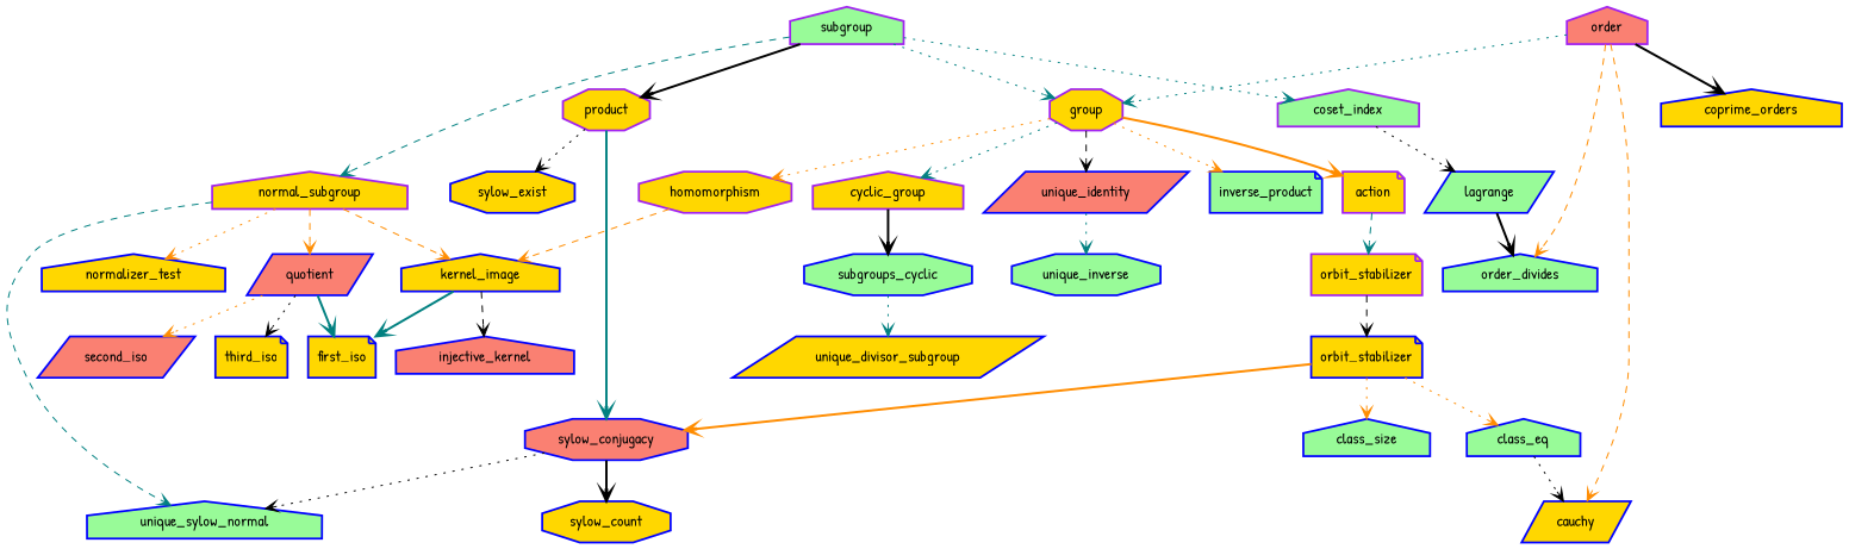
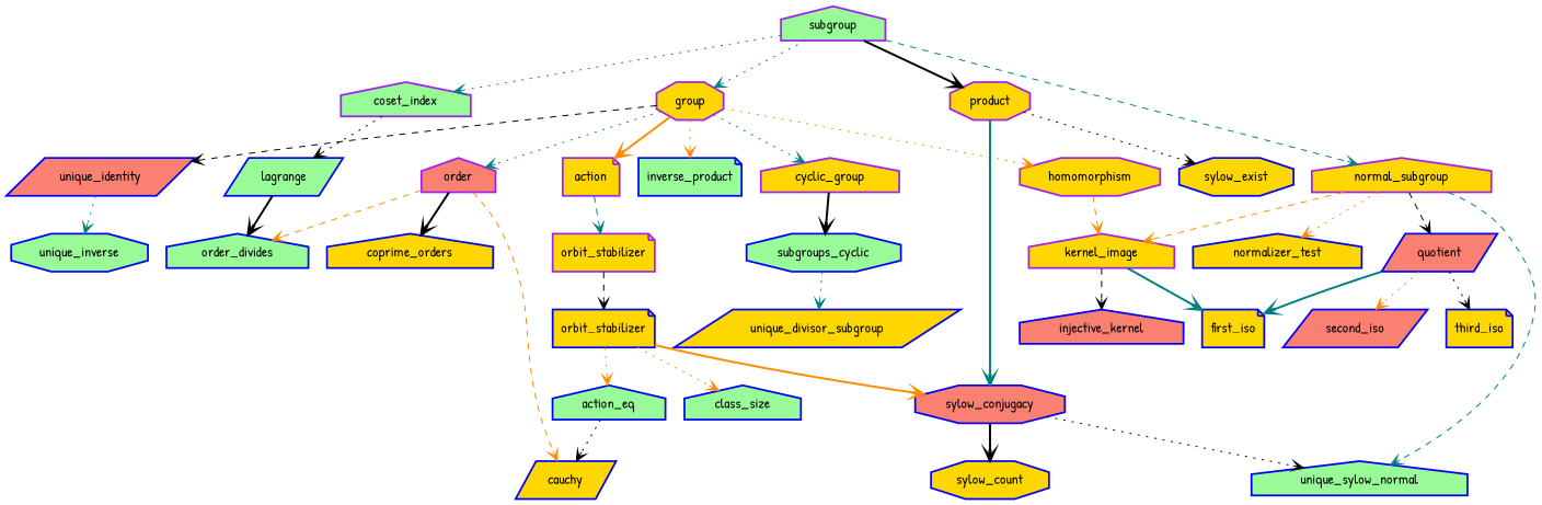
  strict digraph {
    fontname="Patrick Hand"
    node [color=Blue fillcolor=gold fontname="Patrick Hand" penwidth=1.8 shape=house style=filled]
    edge [arrowhead=vee color=black fontname="Patrick Hand" style=dotted]
    n1 [color=Purple label=group shape=octagon]
    n2 [fillcolor=salmon label=unique_identity shape=parallelogram]
    n3 [fillcolor=palegreen label=inverse_product shape=note]
    n4 [color=Purple fillcolor=salmon label=order]
    n5 [color=Purple label=cyclic_group]
    n6 [color=Purple label=homomorphism shape=octagon]
    n7 [color=Purple label=action shape=note]
    n8 [fillcolor=palegreen label=unique_inverse shape=octagon]
    n9 [fillcolor=palegreen label=order_divides]
    n10 [label=cauchy shape=parallelogram]
    n11 [label=coprime_orders]
    n12 [fillcolor=palegreen label=subgroups_cyclic shape=octagon]
    n13 [color=Purple fillcolor=palegreen label=subgroup]
    n14 [color=Purple label=normal_subgroup]
    n15 [color=Purple fillcolor=palegreen label=coset_index]
    n16 [color=Purple label=product shape=octagon]
-   n17 [label=kernel_image]
+   n17 [color=Purple label=kernel_image]
    n18 [color=Purple label=orbit_stabilizer shape=note]
    n19 [label=unique_divisor_subgroup shape=parallelogram]
    n20 [fillcolor=salmon label=quotient shape=parallelogram]
    n21 [fillcolor=palegreen label=unique_sylow_normal]
    n22 [label=normalizer_test]
    n23 [fillcolor=palegreen label=lagrange shape=parallelogram]
    n24 [label=sylow_exist shape=octagon]
    n25 [fillcolor=salmon label=sylow_conjugacy shape=octagon]
    n26 [fillcolor=salmon label=injective_kernel]
    n27 [label=first_iso shape=note]
    n28 [label=orbit_stabilizer shape=note]
    n29 [fillcolor=salmon label=second_iso shape=parallelogram]
    n30 [label=third_iso shape=note]
    n31 [label=sylow_count shape=octagon]
-   n32 [fillcolor=palegreen label=class_eq]
+   n32 [fillcolor=palegreen label=action_eq]
    n33 [fillcolor=palegreen label=class_size]
    n1 -> n2 [style=dashed]
    n1 -> n3 [color=darkorange]
-   n4 -> n1 [color=teal]
+   n1 -> n4 [color=teal]
    n1 -> n5 [color=teal]
    n1 -> n6 [color=darkorange]
    n1 -> n7 [color=darkorange style=bold]
    n2 -> n8 [color=teal]
    n4 -> n9 [color=darkorange style=dashed]
    n4 -> n10 [color=darkorange style=dashed]
    n4 -> n11 [style=bold]
    n5 -> n12 [style=bold]
    n6 -> n17 [color=darkorange style=dashed]
    n7 -> n18 [color=teal style=dashed]
    n12 -> n19 [color=teal]
    n13 -> n1 [color=teal]
    n13 -> n14 [color=teal style=dashed]
    n13 -> n15 [color=teal]
    n13 -> n16 [style=bold]
    n14 -> n17 [color=darkorange style=dashed]
-   n14 -> n20 [color=darkorange style=dashed]
+   n14 -> n20 [style=dashed]
    n14 -> n21 [color=teal style=dashed]
    n14 -> n22 [color=darkorange]
    n15 -> n23
    n16 -> n24
    n16 -> n25 [color=teal style=bold]
    n17 -> n26 [style=dashed]
    n17 -> n27 [color=teal style=bold]
    n18 -> n28 [style=dashed]
    n20 -> n27 [color=teal style=bold]
    n20 -> n29 [color=darkorange]
    n20 -> n30
    n23 -> n9 [style=bold]
    n25 -> n21
    n25 -> n31 [style=bold]
    n28 -> n25 [color=darkorange style=bold]
    n28 -> n32 [color=darkorange]
    n28 -> n33 [color=darkorange]
    n32 -> n10
  }
